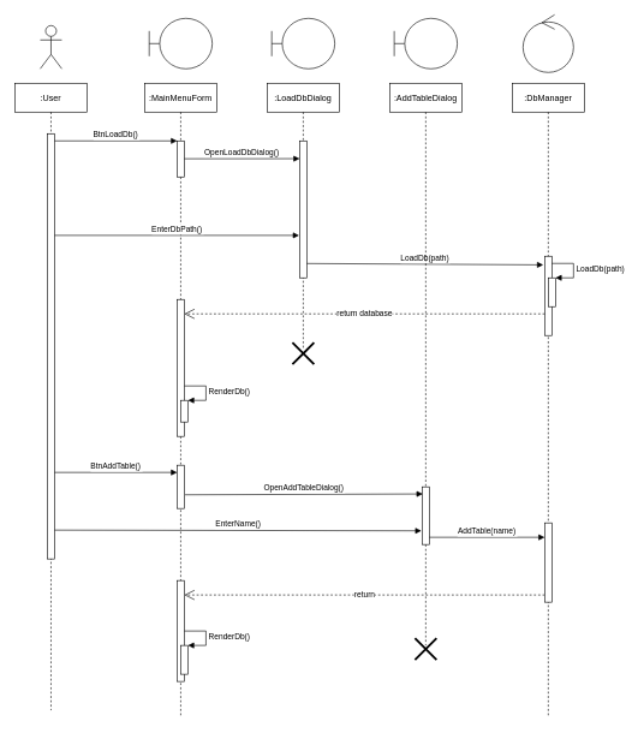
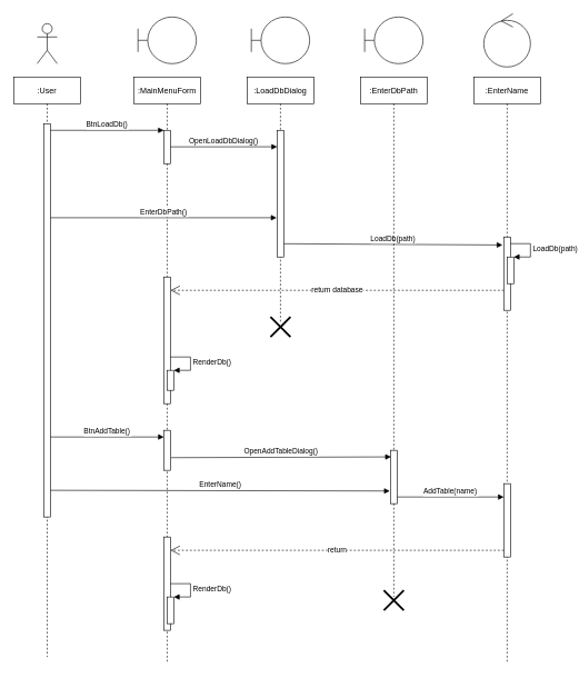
  <mxCell id="0" />
  <mxCell id="1" parent="0" />
  <mxCell id="2" value=":User" style="shape=umlLifeline;perimeter=lifelinePerimeter;container=1;collapsible=0;recursiveResize=0;rounded=0;shadow=0;strokeWidth=1;" vertex="1" parent="1"><mxGeometry x="20" y="115" width="100" height="870" as="geometry" /></mxCell>
  <mxCell id="3" value="" style="points=[];perimeter=orthogonalPerimeter;rounded=0;shadow=0;strokeWidth=1;" vertex="1" parent="2"><mxGeometry x="45" y="70" width="10" height="590" as="geometry" /></mxCell>
  <mxCell id="4" value="BtnAddTable()" style="verticalAlign=bottom;endArrow=block;entryX=0;entryY=0;shadow=0;strokeWidth=1;" edge="1" parent="2"><mxGeometry relative="1" as="geometry"><mxPoint x="55" y="540" as="sourcePoint" /><mxPoint x="225" y="540" as="targetPoint" /></mxGeometry></mxCell>
  <mxCell id="5" value=":MainMenuForm" style="shape=umlLifeline;perimeter=lifelinePerimeter;container=1;collapsible=0;recursiveResize=0;rounded=0;shadow=0;strokeWidth=1;" vertex="1" parent="1"><mxGeometry x="200" y="115" width="100" height="880" as="geometry" /></mxCell>
  <mxCell id="6" value="" style="points=[];perimeter=orthogonalPerimeter;rounded=0;shadow=0;strokeWidth=1;" vertex="1" parent="5"><mxGeometry x="45" y="80" width="10" height="50" as="geometry" /></mxCell>
  <mxCell id="7" value="" style="html=1;points=[];perimeter=orthogonalPerimeter;" vertex="1" parent="5"><mxGeometry x="45" y="300" width="10" height="190" as="geometry" /></mxCell>
  <mxCell id="8" value="" style="html=1;points=[];perimeter=orthogonalPerimeter;" vertex="1" parent="5"><mxGeometry x="50" y="440" width="10" height="30" as="geometry" /></mxCell>
  <mxCell id="9" value="RenderDb()" style="edgeStyle=orthogonalEdgeStyle;html=1;align=left;spacingLeft=2;endArrow=block;rounded=0;entryX=1;entryY=0;" edge="1" parent="5" target="8"><mxGeometry relative="1" as="geometry"><mxPoint x="55" y="420" as="sourcePoint" /><Array as="points"><mxPoint x="85" y="420" /></Array></mxGeometry></mxCell>
  <mxCell id="10" value="" style="html=1;points=[];perimeter=orthogonalPerimeter;" vertex="1" parent="5"><mxGeometry x="45" y="530" width="10" height="60" as="geometry" /></mxCell>
  <mxCell id="11" value="" style="html=1;points=[];perimeter=orthogonalPerimeter;" vertex="1" parent="5"><mxGeometry x="45" y="690" width="10" height="140" as="geometry" /></mxCell>
  <mxCell id="12" value="return" style="endArrow=open;endSize=12;dashed=1;html=1;rounded=0;" edge="1" parent="5"><mxGeometry width="160" relative="1" as="geometry"><mxPoint x="555" y="710" as="sourcePoint" /><mxPoint x="55" y="710" as="targetPoint" /><Array as="points"><mxPoint x="260" y="710" /></Array></mxGeometry></mxCell>
  <mxCell id="13" value="" style="html=1;points=[];perimeter=orthogonalPerimeter;" vertex="1" parent="5"><mxGeometry x="50" y="780" width="10" height="40" as="geometry" /></mxCell>
  <mxCell id="14" value="RenderDb()" style="edgeStyle=orthogonalEdgeStyle;html=1;align=left;spacingLeft=2;endArrow=block;rounded=0;entryX=1;entryY=0;" edge="1" target="13" parent="5"><mxGeometry relative="1" as="geometry"><mxPoint x="55" y="760" as="sourcePoint" /><Array as="points"><mxPoint x="85" y="760" /></Array></mxGeometry></mxCell>
  <mxCell id="15" value="BtnLoadDb()" style="verticalAlign=bottom;endArrow=block;entryX=0;entryY=0;shadow=0;strokeWidth=1;" edge="1" parent="1" source="3" target="6"><mxGeometry relative="1" as="geometry"><mxPoint x="175" y="195" as="sourcePoint" /></mxGeometry></mxCell>
  <mxCell id="16" value=":LoadDbDialog" style="shape=umlLifeline;perimeter=lifelinePerimeter;container=1;collapsible=0;recursiveResize=0;rounded=0;shadow=0;strokeWidth=1;" vertex="1" parent="1"><mxGeometry x="370" y="115" width="100" height="370" as="geometry" /></mxCell>
  <mxCell id="17" value="" style="points=[];perimeter=orthogonalPerimeter;rounded=0;shadow=0;strokeWidth=1;" vertex="1" parent="16"><mxGeometry x="45" y="80" width="10" height="190" as="geometry" /></mxCell>
  <mxCell id="18" value="OpenLoadDbDialog()" style="verticalAlign=bottom;endArrow=block;entryX=0;entryY=0;shadow=0;strokeWidth=1;exitX=0.993;exitY=0.496;exitDx=0;exitDy=0;exitPerimeter=0;" edge="1" parent="16" source="6"><mxGeometry relative="1" as="geometry"><mxPoint x="-110" y="105" as="sourcePoint" /><mxPoint x="45" y="104.66" as="targetPoint" /></mxGeometry></mxCell>
  <mxCell id="19" value="LoadDb(path)" style="verticalAlign=bottom;endArrow=block;shadow=0;strokeWidth=1;exitX=0.993;exitY=0.496;exitDx=0;exitDy=0;exitPerimeter=0;" edge="1" parent="16"><mxGeometry relative="1" as="geometry"><mxPoint x="55" y="250.14" as="sourcePoint" /><mxPoint x="383" y="252" as="targetPoint" /></mxGeometry></mxCell>
  <mxCell id="20" value="" style="shape=umlDestroy;whiteSpace=wrap;html=1;strokeWidth=3;" vertex="1" parent="16"><mxGeometry x="35" y="360" width="30" height="30" as="geometry" /></mxCell>
- <mxCell id="21" value=":DbManager" style="shape=umlLifeline;perimeter=lifelinePerimeter;container=1;collapsible=0;recursiveResize=0;rounded=0;shadow=0;strokeWidth=1;" vertex="1" parent="1"><mxGeometry x="710" y="115" width="100" height="880" as="geometry" /></mxCell>
+ <mxCell id="21" value=":EnterName" style="shape=umlLifeline;perimeter=lifelinePerimeter;container=1;collapsible=0;recursiveResize=0;rounded=0;shadow=0;strokeWidth=1;" vertex="1" parent="1"><mxGeometry x="710" y="115" width="100" height="880" as="geometry" /></mxCell>
  <mxCell id="22" value="" style="points=[];perimeter=orthogonalPerimeter;rounded=0;shadow=0;strokeWidth=1;" vertex="1" parent="21"><mxGeometry x="45" y="240" width="10" height="110" as="geometry" /></mxCell>
  <mxCell id="23" value="" style="html=1;points=[];perimeter=orthogonalPerimeter;" vertex="1" parent="21"><mxGeometry x="50" y="270" width="10" height="40" as="geometry" /></mxCell>
  <mxCell id="24" value="LoadDb(path)" style="edgeStyle=orthogonalEdgeStyle;html=1;align=left;spacingLeft=2;endArrow=block;rounded=0;entryX=1;entryY=0;" edge="1" parent="21" target="23"><mxGeometry relative="1" as="geometry"><mxPoint x="55" y="250" as="sourcePoint" /><Array as="points"><mxPoint x="85" y="250" /></Array></mxGeometry></mxCell>
  <mxCell id="25" value="" style="points=[];perimeter=orthogonalPerimeter;rounded=0;shadow=0;strokeWidth=1;" vertex="1" parent="21"><mxGeometry x="45" y="610" width="10" height="110" as="geometry" /></mxCell>
  <mxCell id="26" value="EnterDbPath()" style="verticalAlign=bottom;endArrow=block;shadow=0;strokeWidth=1;entryX=-0.08;entryY=0.69;entryDx=0;entryDy=0;entryPerimeter=0;" edge="1" parent="1" source="3" target="17"><mxGeometry relative="1" as="geometry"><mxPoint x="79.72" y="325" as="sourcePoint" /><mxPoint x="410" y="325" as="targetPoint" /></mxGeometry></mxCell>
  <mxCell id="27" value="return database" style="endArrow=open;endSize=12;dashed=1;html=1;rounded=0;" edge="1" parent="1" source="22"><mxGeometry width="160" relative="1" as="geometry"><mxPoint x="510" y="445" as="sourcePoint" /><mxPoint x="255" y="435" as="targetPoint" /><Array as="points"><mxPoint x="460" y="435" /></Array></mxGeometry></mxCell>
  <mxCell id="28" value="" style="shape=umlBoundary;whiteSpace=wrap;html=1;" vertex="1" parent="1"><mxGeometry x="206.25" y="25" width="87.5" height="70" as="geometry" /></mxCell>
  <mxCell id="29" value="" style="shape=umlBoundary;whiteSpace=wrap;html=1;" vertex="1" parent="1"><mxGeometry x="376.25" y="25" width="87.5" height="70" as="geometry" /></mxCell>
  <mxCell id="30" value="" style="ellipse;shape=umlControl;whiteSpace=wrap;html=1;" vertex="1" parent="1"><mxGeometry x="725" y="20" width="70" height="80" as="geometry" /></mxCell>
  <mxCell id="31" value="" style="shape=umlActor;verticalLabelPosition=bottom;verticalAlign=top;html=1;" vertex="1" parent="1"><mxGeometry x="55" width="30" height="60" as="geometry" y="35" /></mxCell>
- <mxCell id="32" value=":AddTableDialog" style="shape=umlLifeline;perimeter=lifelinePerimeter;container=1;collapsible=0;recursiveResize=0;rounded=0;shadow=0;strokeWidth=1;" vertex="1" parent="1"><mxGeometry x="540" y="115" width="100" height="780" as="geometry" /></mxCell>
+ <mxCell id="32" value=":EnterDbPath" style="shape=umlLifeline;perimeter=lifelinePerimeter;container=1;collapsible=0;recursiveResize=0;rounded=0;shadow=0;strokeWidth=1;" vertex="1" parent="1"><mxGeometry x="540" y="115" width="100" height="780" as="geometry" /></mxCell>
  <mxCell id="33" value="" style="points=[];perimeter=orthogonalPerimeter;rounded=0;shadow=0;strokeWidth=1;" vertex="1" parent="32"><mxGeometry x="45" y="560" width="10" height="80" as="geometry" /></mxCell>
  <mxCell id="34" value="AddTable(name)" style="verticalAlign=bottom;endArrow=block;entryX=0;entryY=0;shadow=0;strokeWidth=1;" edge="1" parent="32"><mxGeometry relative="1" as="geometry"><mxPoint x="55" y="630" as="sourcePoint" /><mxPoint x="215" y="630.0" as="targetPoint" /></mxGeometry></mxCell>
  <mxCell id="35" value="" style="shape=umlBoundary;whiteSpace=wrap;html=1;" vertex="1" parent="1"><mxGeometry x="546.25" y="25" width="87.5" height="70" as="geometry" /></mxCell>
  <mxCell id="36" value="" style="shape=umlDestroy;whiteSpace=wrap;html=1;strokeWidth=3;" vertex="1" parent="1"><mxGeometry x="575" y="885" width="30" height="30" as="geometry" /></mxCell>
  <mxCell id="37" value="OpenAddTableDialog()" style="verticalAlign=bottom;endArrow=block;shadow=0;strokeWidth=1;entryX=0.078;entryY=0.123;entryDx=0;entryDy=0;entryPerimeter=0;" edge="1" parent="1" target="33"><mxGeometry relative="1" as="geometry"><mxPoint x="256" y="686" as="sourcePoint" /><mxPoint x="580" y="685" as="targetPoint" /></mxGeometry></mxCell>
  <mxCell id="38" value="EnterName()" style="verticalAlign=bottom;endArrow=block;shadow=0;strokeWidth=1;" edge="1" parent="1"><mxGeometry relative="1" as="geometry"><mxPoint x="75" y="735" as="sourcePoint" /><mxPoint x="584" y="736" as="targetPoint" /></mxGeometry></mxCell>
